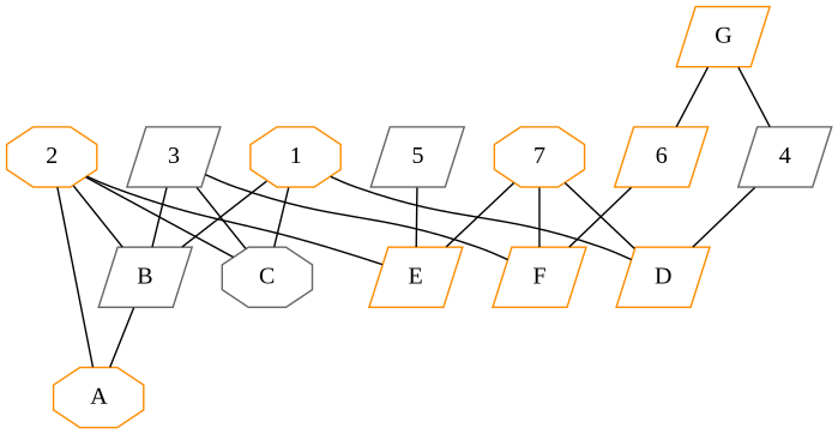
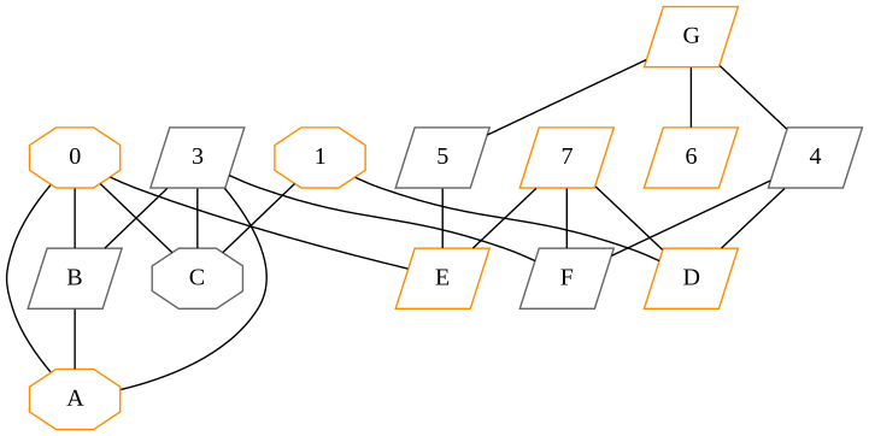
  graph {
    fontname="Liberation Serif"
    node [color=darkorange fontname="Liberation Serif" shape=parallelogram]
    edge [fontname="Liberation Serif"]
    B [color=gray40]
    1 [shape=octagon]
    C [color=gray40 shape=octagon]
    D
    A [shape=octagon]
-   2 [shape=octagon]
+   2 [shape=octagon label=0]
    E
    3 [color=gray40]
-   F
+   F [color=gray40]
    4 [color=gray40]
    5 [color=gray40]
    6
-   7 [shape=octagon]
+   7
    G
    B -- A
-   1 -- B
    1 -- C
    1 -- D
    2 -- B
    2 -- C
    2 -- A
    2 -- E
    3 -- B
    3 -- C
+   3 -- A
    3 -- F
    4 -- D
    5 -- E
-   6 -- F
+   4 -- F
    7 -- D
    7 -- E
    7 -- F
    G -- 4
+   G -- 5
    G -- 6
  }
